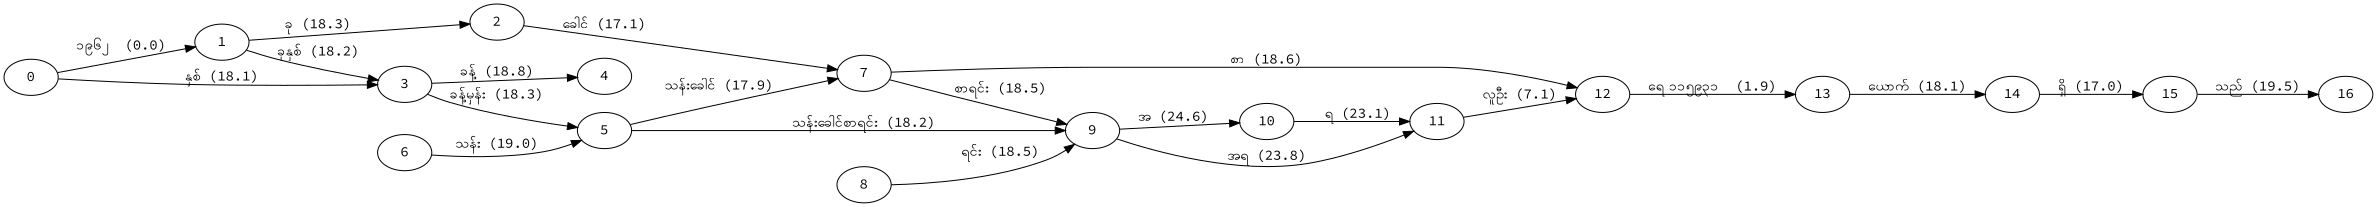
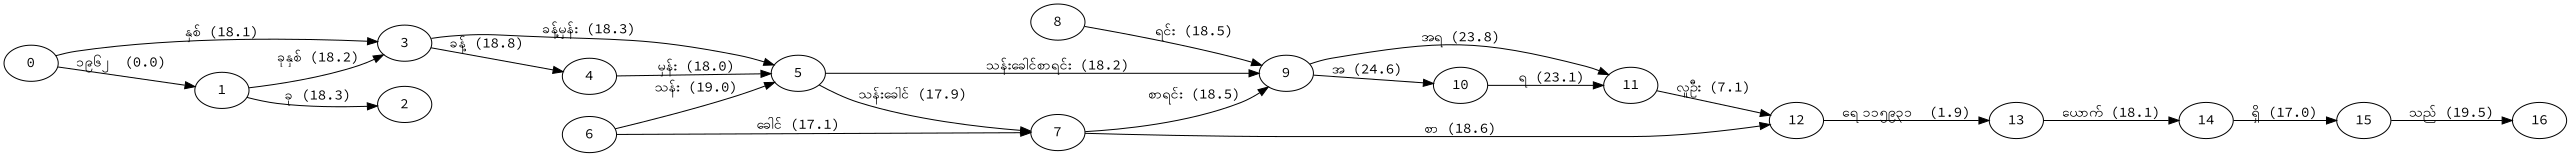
  digraph {
    fontname="Source Code Pro"
    rankdir=LR
    node [fontname="Source Code Pro"]
    edge [fontname="Source Code Pro"]
    0
    1
    3
    2
    4
    5
    7
    9
    6
    12
    10
    11
    8
    13
    14
    15
    16
    0 -> 1 [label="၁၉၆၂  (0.0)"]
    0 -> 3 [label="နှစ် (18.1)"]
    1 -> 3 [label="ခုနှစ် (18.2)"]
    1 -> 2 [label="ခု (18.3)"]
    3 -> 4 [label="ခန့် (18.8)"]
    3 -> 5 [label="ခန့်မှန်း (18.3)"]
+   4 -> 5 [label="မှန်း (18.0)"]
    5 -> 7 [label="သန်းခေါင် (17.9)"]
    5 -> 9 [label="သန်းခေါင်စာရင်း (18.2)"]
    7 -> 9 [label="စာရင်း (18.5)"]
    7 -> 12 [label="စာ (18.6)"]
    9 -> 10 [label="အ (24.6)"]
    9 -> 11 [label="အရ (23.8)"]
    6 -> 5 [label="သန်း (19.0)"]
-   2 -> 7 [label="ခေါင် (17.1)"]
+   6 -> 7 [label="ခေါင် (17.1)"]
    12 -> 13 [label="ရေ ၁၁၅၉၃၁  (1.9)"]
    10 -> 11 [label="ရ (23.1)"]
    11 -> 12 [label="လူဦး (7.1)"]
    8 -> 9 [label="ရင်း (18.5)"]
    13 -> 14 [label="ယောက် (18.1)"]
    14 -> 15 [label="ရှိ (17.0)"]
    15 -> 16 [label="သည် (19.5)"]
  }
